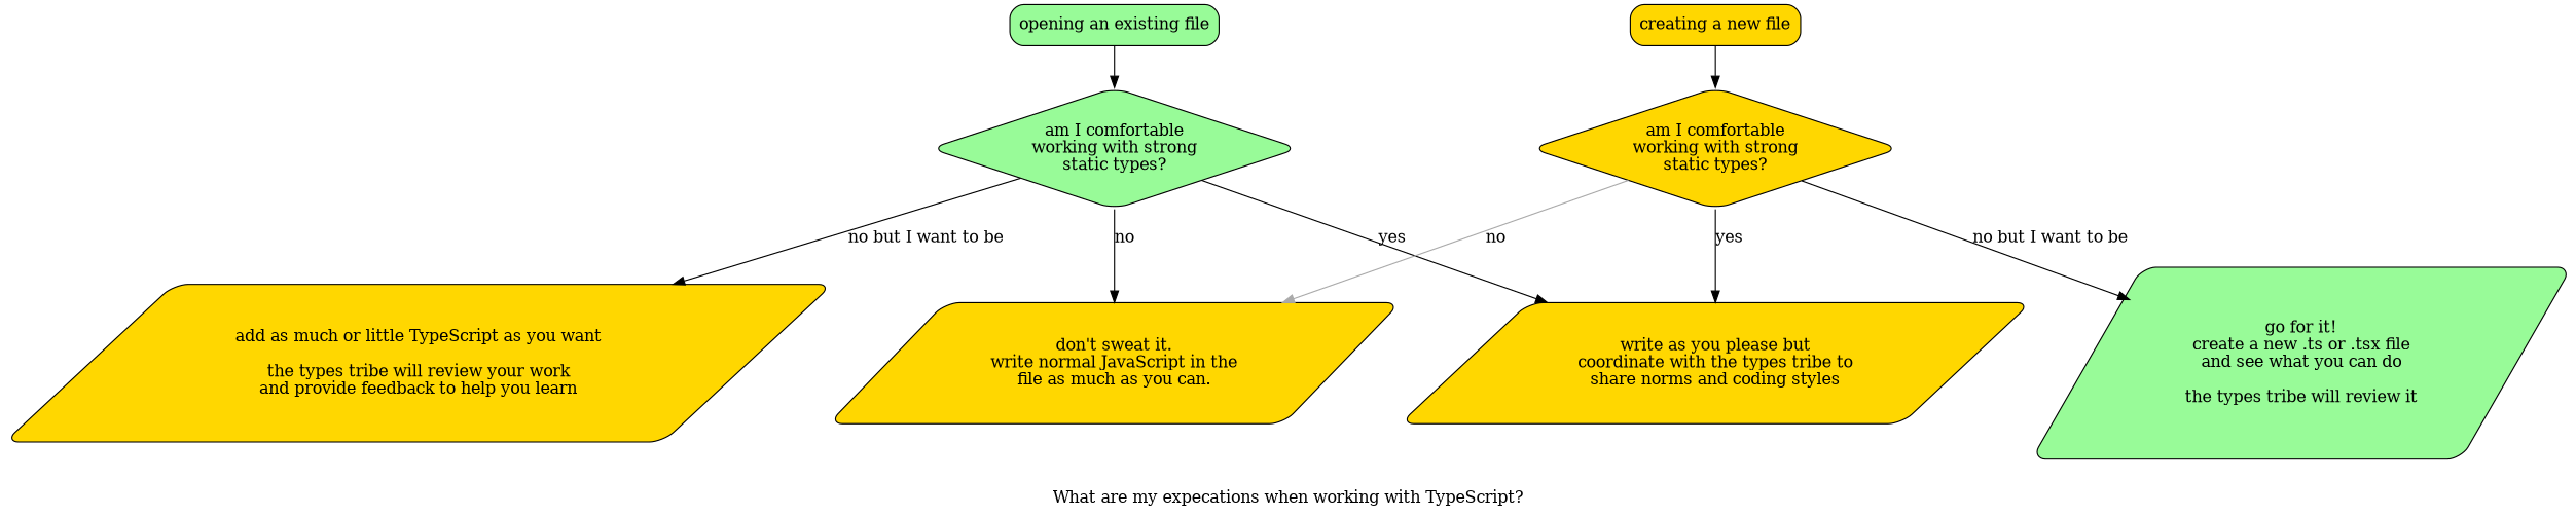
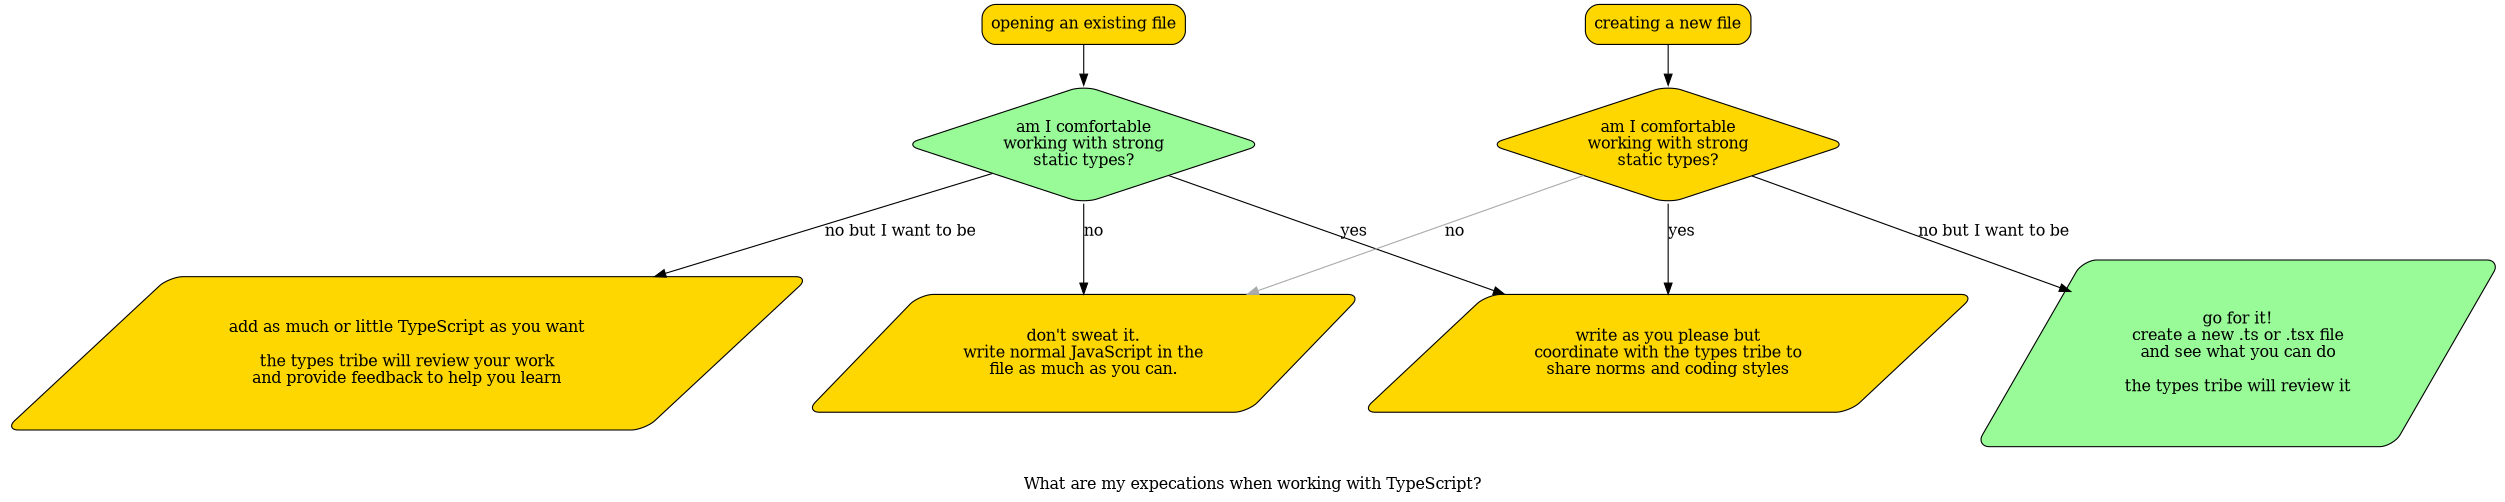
  digraph {
    label="What are my expecations when working with TypeScript?"
    node [shape=parallelogram style="rounded,filled" fillcolor=gold]
-   n1 [label="opening an existing file" shape=box fillcolor=palegreen]
+   n1 [label="opening an existing file" shape=box]
    n2 [label="am I comfortable\nworking with strong\nstatic types?" shape=diamond fillcolor=palegreen]
    n3 [label="creating a new file" shape=box]
    n4 [label="am I comfortable\nworking with strong\nstatic types?" shape=diamond]
    n5 [label="don't sweat it.\nwrite normal JavaScript in the\nfile as much as you can."]
    n6 [label="add as much or little TypeScript as you want\n\nthe types tribe will review your work\nand provide feedback to help you learn"]
    n7 [label="write as you please but\ncoordinate with the types tribe to\nshare norms and coding styles"]
    n8 [label="go for it!\ncreate a new .ts or .tsx file\nand see what you can do\n\nthe types tribe will review it" fillcolor=palegreen]
    n1 -> n2
    n2 -> n5 [label=no]
    n2 -> n6 [label="no but I want to be"]
    n2 -> n7 [label=yes]
    n3 -> n4
    n4 -> n5 [color="#aaaaaa" label=no]
    n4 -> n7 [label=yes]
    n4 -> n8 [label="no but I want to be"]
  }
